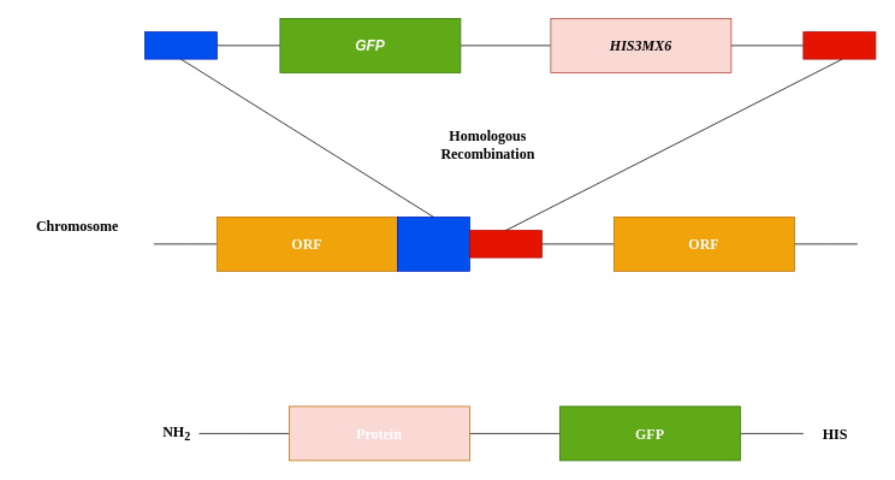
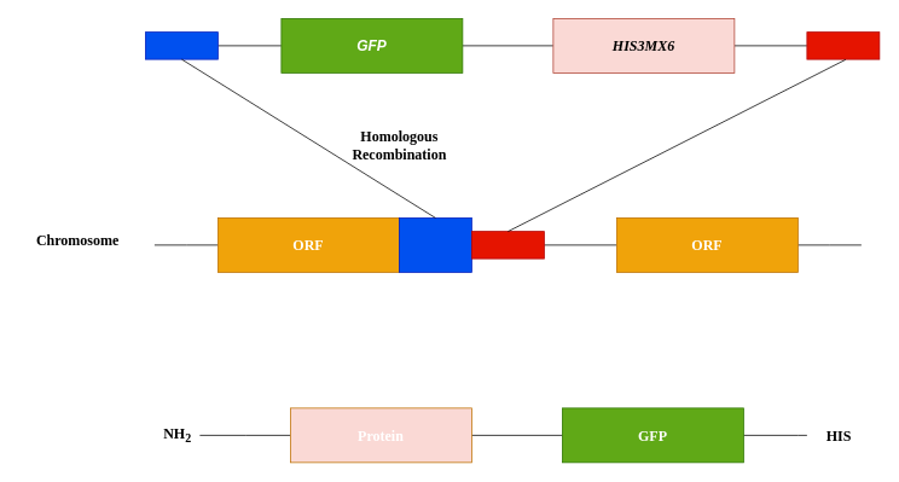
  <mxCell id="0" />
  <mxCell id="1" parent="0" />
  <mxCell id="2" value="" style="edgeStyle=orthogonalEdgeStyle;rounded=0;orthogonalLoop=1;jettySize=auto;html=1;endArrow=none;endFill=0;" parent="1" source="4" target="6" edge="1"><mxGeometry relative="1" as="geometry" /></mxCell>
  <mxCell id="3" value="" style="edgeStyle=orthogonalEdgeStyle;rounded=0;orthogonalLoop=1;jettySize=auto;html=1;endArrow=none;endFill=0;entryX=1;entryY=0.5;entryDx=0;entryDy=0;" parent="1" source="4" target="7" edge="1"><mxGeometry relative="1" as="geometry"><mxPoint x="190" y="50" as="targetPoint" /></mxGeometry></mxCell>
  <mxCell id="4" value="&lt;i&gt;&lt;b&gt;&lt;font style=&quot;font-size: 16px&quot;&gt;GFP&lt;/font&gt;&lt;/b&gt;&lt;/i&gt;" style="rounded=0;whiteSpace=wrap;html=1;fillColor=#60a917;strokeColor=#2D7600;fontColor=#ffffff;" parent="1" vertex="1"><mxGeometry x="310" y="20" width="200" height="60" as="geometry" /></mxCell>
  <mxCell id="5" value="" style="edgeStyle=orthogonalEdgeStyle;rounded=0;orthogonalLoop=1;jettySize=auto;html=1;endArrow=none;endFill=0;entryX=0;entryY=0.5;entryDx=0;entryDy=0;" parent="1" source="6" target="8" edge="1"><mxGeometry relative="1" as="geometry"><mxPoint x="940" y="50" as="targetPoint" /></mxGeometry></mxCell>
  <mxCell id="6" value="&lt;i&gt;&lt;b&gt;&lt;font style=&quot;font-size: 16px&quot; face=&quot;Georgia&quot;&gt;HIS3MX6&lt;/font&gt;&lt;/b&gt;&lt;/i&gt;" style="rounded=0;whiteSpace=wrap;html=1;fillColor=#fad9d5;strokeColor=#ae4132;" parent="1" vertex="1"><mxGeometry x="610" y="20" width="200" height="60" as="geometry" /></mxCell>
  <mxCell id="7" value="" style="rounded=0;whiteSpace=wrap;html=1;fillColor=#0050ef;strokeColor=#001DBC;fontColor=#ffffff;" parent="1" vertex="1"><mxGeometry x="160" y="35" width="80" height="30" as="geometry" /></mxCell>
  <mxCell id="8" value="" style="rounded=0;whiteSpace=wrap;html=1;fillColor=#e51400;strokeColor=#B20000;fontColor=#ffffff;" parent="1" vertex="1"><mxGeometry x="890" y="35" width="80" height="30" as="geometry" /></mxCell>
  <mxCell id="9" value="" style="edgeStyle=orthogonalEdgeStyle;rounded=0;orthogonalLoop=1;jettySize=auto;html=1;endArrow=none;endFill=0;" parent="1" source="15" target="13" edge="1"><mxGeometry relative="1" as="geometry" /></mxCell>
  <mxCell id="10" value="" style="edgeStyle=orthogonalEdgeStyle;rounded=0;orthogonalLoop=1;jettySize=auto;html=1;endArrow=none;endFill=0;" parent="1" source="11" edge="1"><mxGeometry relative="1" as="geometry"><mxPoint x="170" y="270" as="targetPoint" /></mxGeometry></mxCell>
  <mxCell id="11" value="&lt;b&gt;&lt;font style=&quot;font-size: 16px&quot; face=&quot;Georgia&quot;&gt;ORF&lt;/font&gt;&lt;/b&gt;" style="rounded=0;whiteSpace=wrap;html=1;fillColor=#f0a30a;strokeColor=#BD7000;fontColor=#ffffff;" parent="1" vertex="1"><mxGeometry x="240" y="240" width="200" height="60" as="geometry" /></mxCell>
  <mxCell id="12" value="" style="edgeStyle=orthogonalEdgeStyle;rounded=0;orthogonalLoop=1;jettySize=auto;html=1;endArrow=none;endFill=0;" parent="1" source="13" edge="1"><mxGeometry relative="1" as="geometry"><mxPoint x="950" y="270" as="targetPoint" /></mxGeometry></mxCell>
  <mxCell id="13" value="&lt;font face=&quot;Georgia&quot;&gt;&lt;b&gt;&lt;font style=&quot;font-size: 16px&quot;&gt;ORF&lt;/font&gt;&lt;/b&gt;&lt;/font&gt;" style="rounded=0;whiteSpace=wrap;html=1;fillColor=#f0a30a;strokeColor=#BD7000;fontColor=#ffffff;" parent="1" vertex="1"><mxGeometry x="680" y="240" width="200" height="60" as="geometry" /></mxCell>
  <mxCell id="14" value="" style="rounded=0;whiteSpace=wrap;html=1;fillColor=#0050ef;strokeColor=#001DBC;fontColor=#ffffff;" parent="1" vertex="1"><mxGeometry x="440" y="240" width="80" height="60" as="geometry" /></mxCell>
  <mxCell id="15" value="" style="rounded=0;whiteSpace=wrap;html=1;fillColor=#e51400;strokeColor=#B20000;fontColor=#ffffff;" parent="1" vertex="1"><mxGeometry x="520" y="255" width="80" height="30" as="geometry" /></mxCell>
  <mxCell id="16" value="" style="edgeStyle=orthogonalEdgeStyle;rounded=0;orthogonalLoop=1;jettySize=auto;html=1;endArrow=none;endFill=0;exitX=1;exitY=0.5;exitDx=0;exitDy=0;" parent="1" source="18" target="20" edge="1"><mxGeometry relative="1" as="geometry"><mxPoint x="540" y="480" as="sourcePoint" /></mxGeometry></mxCell>
  <mxCell id="17" value="" style="edgeStyle=orthogonalEdgeStyle;rounded=0;orthogonalLoop=1;jettySize=auto;html=1;endArrow=none;endFill=0;" parent="1" source="18" edge="1"><mxGeometry relative="1" as="geometry"><mxPoint x="220" y="480" as="targetPoint" /></mxGeometry></mxCell>
  <mxCell id="18" value="&lt;b&gt;&lt;font style=&quot;font-size: 16px&quot; face=&quot;Georgia&quot;&gt;Protein&lt;/font&gt;&lt;/b&gt;" style="rounded=0;whiteSpace=wrap;html=1;fillColor=#fad9d5;strokeColor=#BD7000;fontColor=#ffffff;" parent="1" vertex="1"><mxGeometry x="320" y="450" width="200" height="60" as="geometry" /></mxCell>
  <mxCell id="19" value="" style="edgeStyle=orthogonalEdgeStyle;rounded=0;orthogonalLoop=1;jettySize=auto;html=1;endArrow=none;endFill=0;" parent="1" source="20" edge="1"><mxGeometry relative="1" as="geometry"><mxPoint x="890" y="480" as="targetPoint" /><Array as="points"><mxPoint x="880" y="480" /><mxPoint x="880" y="480" /></Array></mxGeometry></mxCell>
  <mxCell id="20" value="&lt;b&gt;&lt;font style=&quot;font-size: 16px&quot; face=&quot;Georgia&quot;&gt;GFP&lt;/font&gt;&lt;/b&gt;" style="rounded=0;whiteSpace=wrap;html=1;fillColor=#60a917;strokeColor=#2D7600;fontColor=#ffffff;" parent="1" vertex="1"><mxGeometry x="620" y="450" width="200" height="60" as="geometry" /></mxCell>
  <mxCell id="21" value="&lt;font face=&quot;Georgia&quot;&gt;&lt;b&gt;&lt;font style=&quot;font-size: 16px&quot;&gt;HIS&lt;/font&gt;&lt;/b&gt;&lt;/font&gt;" style="text;html=1;align=center;verticalAlign=middle;resizable=0;points=[];autosize=1;" parent="1" vertex="1"><mxGeometry x="890" y="470" width="70" height="20" as="geometry" /></mxCell>
  <mxCell id="22" value="&lt;b&gt;&lt;font style=&quot;font-size: 16px&quot; face=&quot;Georgia&quot;&gt;NH&lt;sub&gt;2&lt;/sub&gt;&lt;/font&gt;&lt;/b&gt;" style="text;html=1;align=center;verticalAlign=middle;resizable=0;points=[];autosize=1;" parent="1" vertex="1"><mxGeometry x="170" y="470" width="50" height="20" as="geometry" /></mxCell>
- <mxCell id="23" value="&lt;b&gt;&lt;font style=&quot;font-size: 16px&quot; face=&quot;Georgia&quot;&gt;Chromosome&lt;/font&gt;&lt;/b&gt;" style="text;html=1;align=center;verticalAlign=middle;resizable=0;points=[];autosize=1;" parent="1" vertex="1"><mxGeometry x="20" y="240" width="130" height="20" as="geometry" /></mxCell>
+ <mxCell id="23" value="&lt;b&gt;&lt;font style=&quot;font-size: 16px&quot; face=&quot;Georgia&quot;&gt;Chromosome&lt;/font&gt;&lt;/b&gt;" style="text;html=1;align=center;verticalAlign=middle;resizable=0;points=[];autosize=1;" parent="1" vertex="1"><mxGeometry x="20" y="255" width="130" height="20" as="geometry" /></mxCell>
  <mxCell id="24" value="" style="endArrow=none;html=1;exitX=0.5;exitY=1;exitDx=0;exitDy=0;entryX=0.5;entryY=0;entryDx=0;entryDy=0;" parent="1" source="7" target="14" edge="1"><mxGeometry width="50" height="50" relative="1" as="geometry"><mxPoint x="290" y="160" as="sourcePoint" /><mxPoint x="340" y="110" as="targetPoint" /></mxGeometry></mxCell>
  <mxCell id="25" value="" style="endArrow=none;html=1;exitX=0.5;exitY=0;exitDx=0;exitDy=0;entryX=0.533;entryY=1.011;entryDx=0;entryDy=0;entryPerimeter=0;" parent="1" source="15" target="8" edge="1"><mxGeometry width="50" height="50" relative="1" as="geometry"><mxPoint x="660" y="100" as="sourcePoint" /><mxPoint x="920" y="80" as="targetPoint" /></mxGeometry></mxCell>
- <mxCell id="26" value="&lt;div&gt;&lt;b&gt;&lt;font style=&quot;font-size: 16px&quot; face=&quot;Georgia&quot;&gt;Homologous&lt;/font&gt;&lt;/b&gt;&lt;/div&gt;&lt;div&gt;&lt;b&gt;&lt;font style=&quot;font-size: 16px&quot; face=&quot;Georgia&quot;&gt;Recombination&lt;/font&gt;&lt;/b&gt;&lt;/div&gt;" style="text;html=1;align=center;verticalAlign=middle;resizable=0;points=[];autosize=1;" vertex="1" parent="1"><mxGeometry x="470" y="140" width="140" height="40" as="geometry" /></mxCell>
+ <mxCell id="26" value="&lt;div&gt;&lt;b&gt;&lt;font style=&quot;font-size: 16px&quot; face=&quot;Georgia&quot;&gt;Homologous&lt;/font&gt;&lt;/b&gt;&lt;/div&gt;&lt;div&gt;&lt;b&gt;&lt;font style=&quot;font-size: 16px&quot; face=&quot;Georgia&quot;&gt;Recombination&lt;/font&gt;&lt;/b&gt;&lt;/div&gt;" style="text;html=1;align=center;verticalAlign=middle;resizable=0;points=[];autosize=1;" vertex="1" parent="1"><mxGeometry x="370" y="140" width="140" height="40" as="geometry" /></mxCell>
